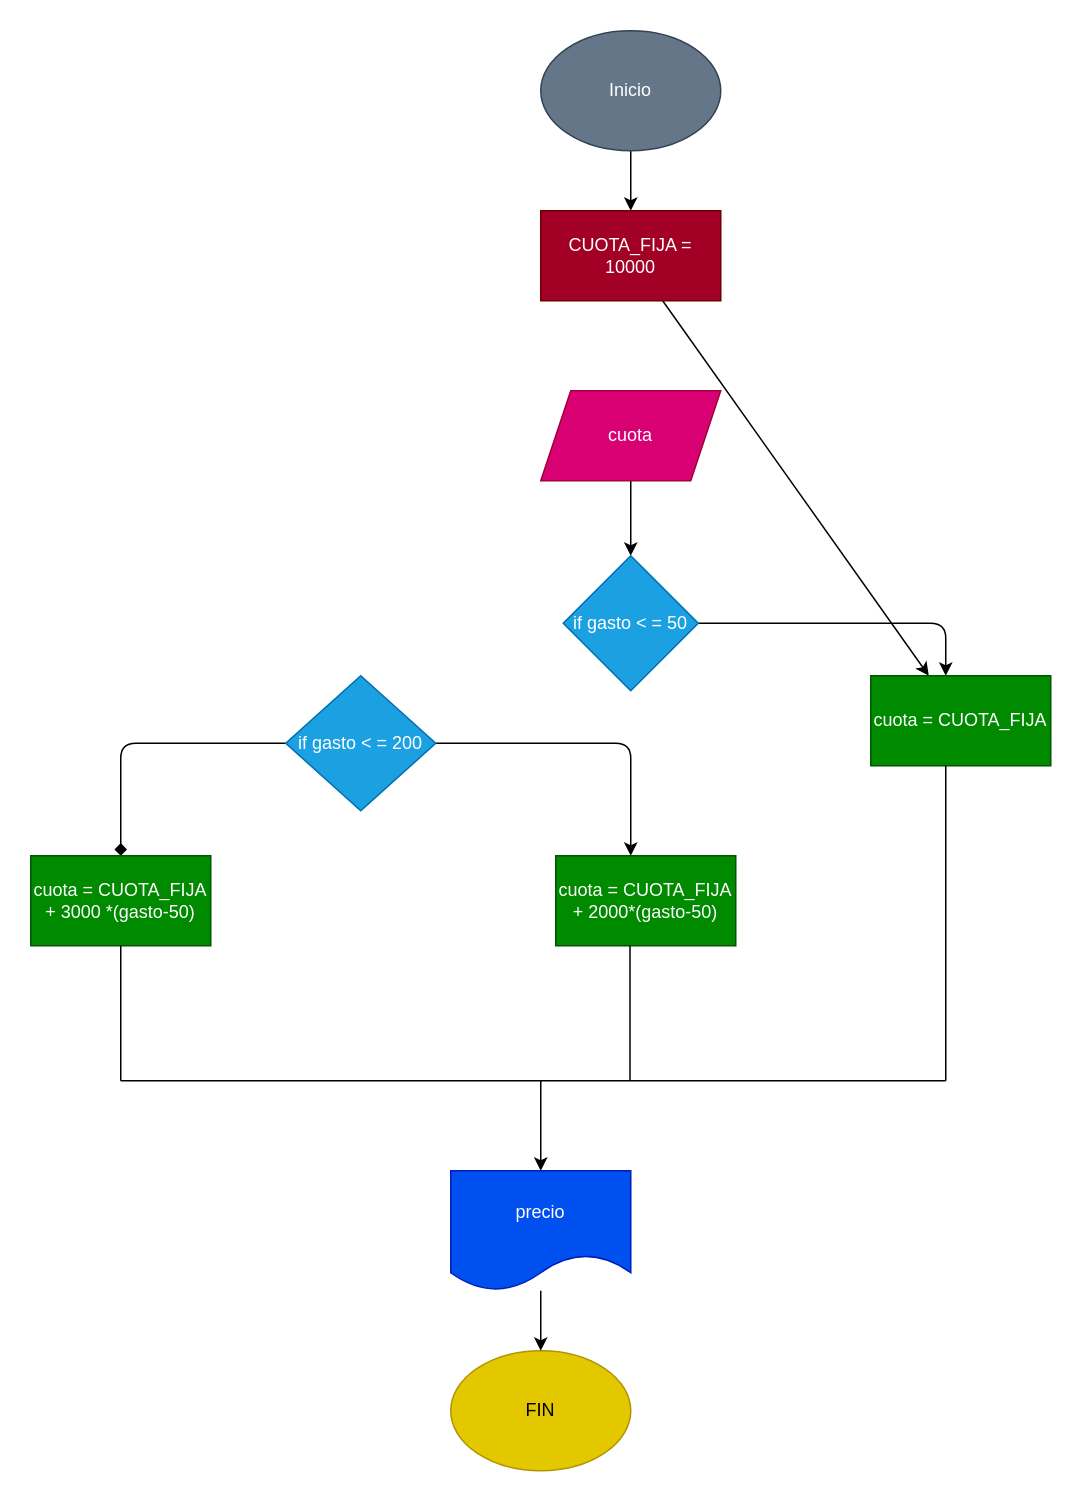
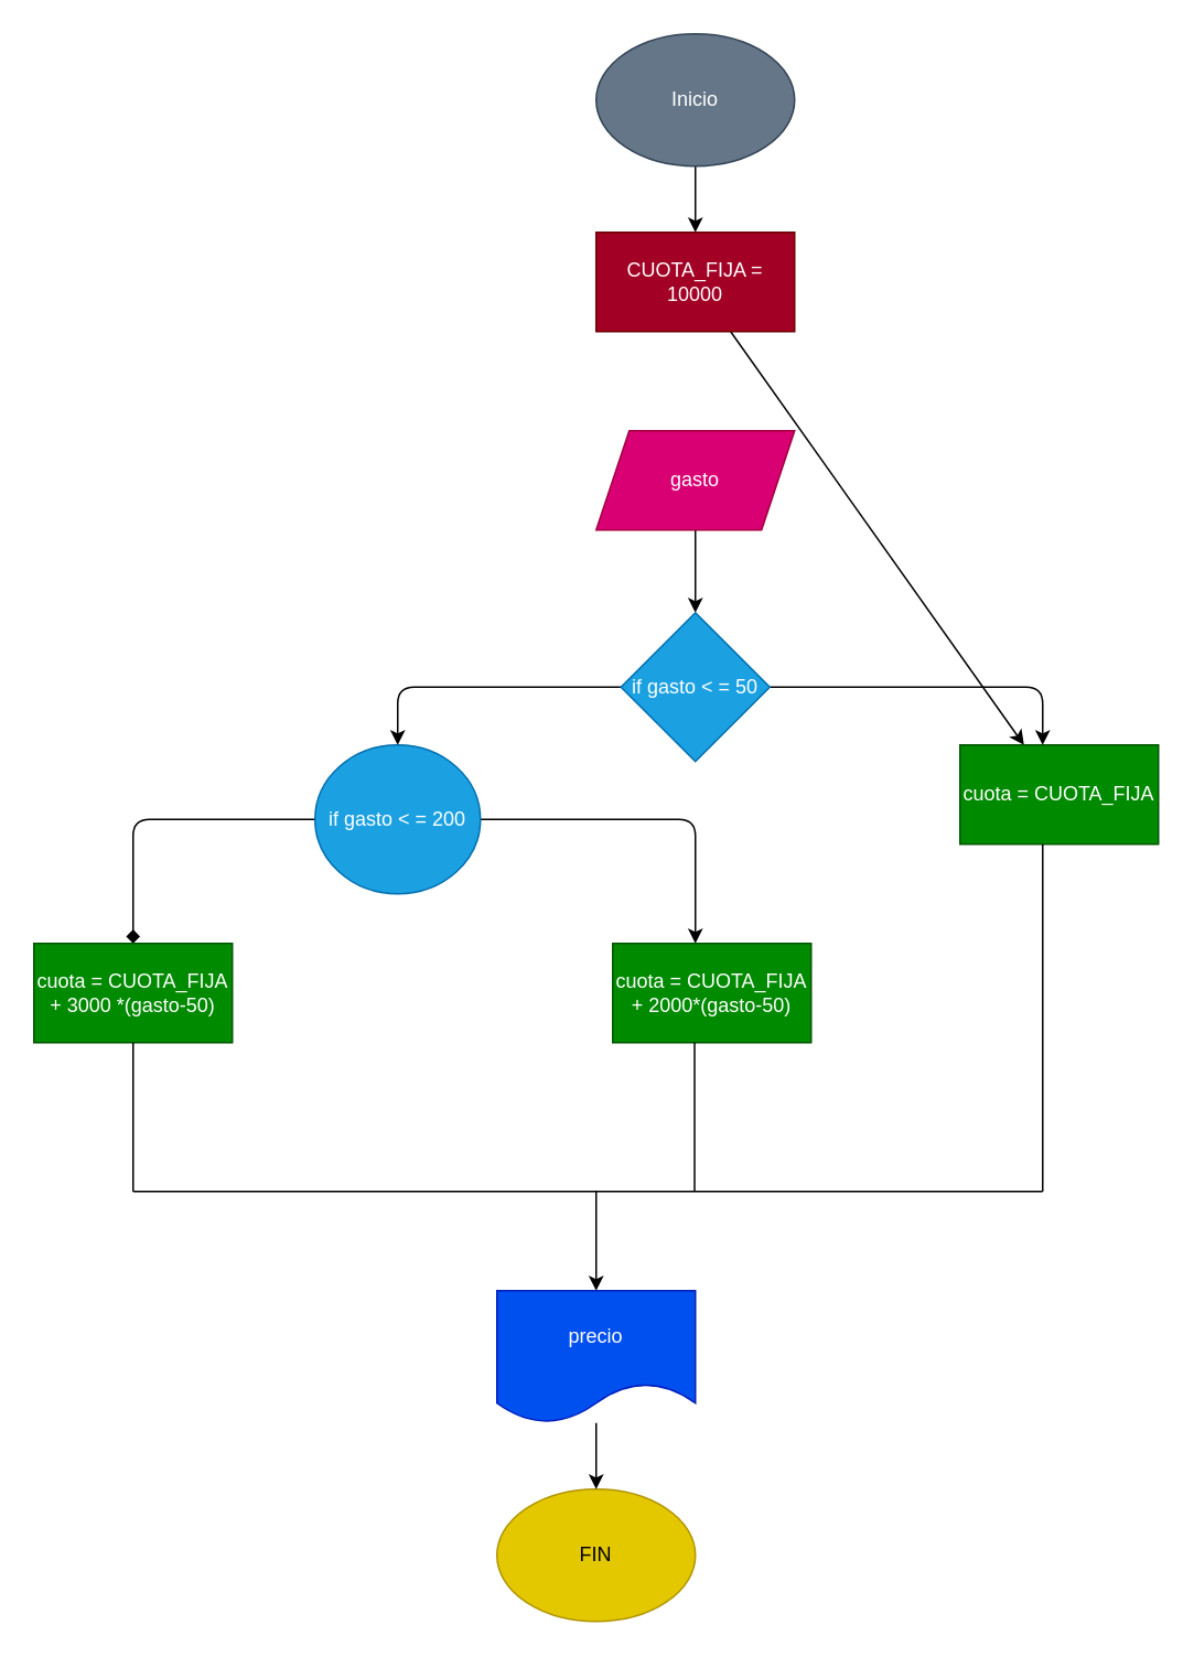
  <mxCell id="0" />
  <mxCell id="1" parent="0" />
  <mxCell id="2" value="" style="edgeStyle=none;html=1;" edge="1" parent="1" source="3" target="5"><mxGeometry relative="1" as="geometry" /></mxCell>
  <mxCell id="3" value="Inicio" style="ellipse;whiteSpace=wrap;html=1;fillColor=#647687;fontColor=#ffffff;strokeColor=#314354;" vertex="1" parent="1"><mxGeometry x="360" y="20" width="120" height="80" as="geometry" /></mxCell>
  <mxCell id="4" value="" style="edgeStyle=none;html=1;" edge="1" parent="1" source="5" target="11"><mxGeometry relative="1" as="geometry" /></mxCell>
  <mxCell id="5" value="CUOTA_FIJA = 10000" style="whiteSpace=wrap;html=1;fillColor=#a20025;fontColor=#ffffff;strokeColor=#6F0000;" vertex="1" parent="1"><mxGeometry x="360" y="140" width="120" height="60" as="geometry" /></mxCell>
  <mxCell id="6" value="" style="edgeStyle=none;html=1;" edge="1" parent="1" source="7" target="10"><mxGeometry relative="1" as="geometry" /></mxCell>
- <mxCell id="7" value="cuota" style="shape=parallelogram;perimeter=parallelogramPerimeter;whiteSpace=wrap;html=1;fixedSize=1;fillColor=#d80073;fontColor=#ffffff;strokeColor=#A50040;" vertex="1" parent="1"><mxGeometry x="360" y="260" width="120" height="60" as="geometry" /></mxCell>
+ <mxCell id="7" value="gasto" style="shape=parallelogram;perimeter=parallelogramPerimeter;whiteSpace=wrap;html=1;fixedSize=1;fillColor=#d80073;fontColor=#ffffff;strokeColor=#A50040;" vertex="1" parent="1"><mxGeometry x="360" y="260" width="120" height="60" as="geometry" /></mxCell>
  <mxCell id="8" value="" style="edgeStyle=none;html=1;" edge="1" parent="1" source="10"><mxGeometry relative="1" as="geometry"><mxPoint x="630" y="450" as="targetPoint" /><Array as="points"><mxPoint x="630" y="415" /></Array></mxGeometry></mxCell>
+ <mxCell id="9" value="" style="edgeStyle=none;html=1;" edge="1" parent="1" source="10" target="14"><mxGeometry relative="1" as="geometry"><mxPoint x="240" y="440" as="targetPoint" /><Array as="points"><mxPoint x="240" y="415" /></Array></mxGeometry></mxCell>
  <mxCell id="10" value="if gasto &amp;lt; = 50" style="rhombus;whiteSpace=wrap;html=1;fillColor=#1ba1e2;fontColor=#ffffff;strokeColor=#006EAF;" vertex="1" parent="1"><mxGeometry x="375" y="370" width="90" height="90" as="geometry" /></mxCell>
  <mxCell id="11" value="cuota = CUOTA_FIJA" style="whiteSpace=wrap;html=1;fillColor=#008a00;fontColor=#ffffff;strokeColor=#005700;" vertex="1" parent="1"><mxGeometry x="580" y="450" width="120" height="60" as="geometry" /></mxCell>
  <mxCell id="12" value="" style="edgeStyle=none;html=1;" edge="1" parent="1" source="14"><mxGeometry relative="1" as="geometry"><mxPoint x="420" y="570" as="targetPoint" /><Array as="points"><mxPoint x="420" y="495" /><mxPoint x="420" y="560" /></Array></mxGeometry></mxCell>
  <mxCell id="13" value="" style="edgeStyle=none;html=1;endArrow=diamond;" edge="1" parent="1" source="14" target="16"><mxGeometry relative="1" as="geometry"><Array as="points"><mxPoint x="80" y="495" /></Array></mxGeometry></mxCell>
- <mxCell id="14" value="if gasto &amp;lt; = 200" style="rhombus;whiteSpace=wrap;html=1;fillColor=#1ba1e2;fontColor=#ffffff;strokeColor=#006EAF;" vertex="1" parent="1"><mxGeometry x="190" y="450" width="100" height="90" as="geometry" /></mxCell>
+ <mxCell id="14" value="if gasto &amp;lt; = 200" style="ellipse;whiteSpace=wrap;html=1;fillColor=#1ba1e2;fontColor=#ffffff;strokeColor=#006EAF;" vertex="1" parent="1"><mxGeometry x="190" y="450" width="100" height="90" as="geometry" /></mxCell>
  <mxCell id="15" value="cuota = CUOTA_FIJA + 2000*(gasto-50)" style="whiteSpace=wrap;html=1;fillColor=#008a00;fontColor=#ffffff;strokeColor=#005700;" vertex="1" parent="1"><mxGeometry x="370" y="570" width="120" height="60" as="geometry" /></mxCell>
  <mxCell id="16" value="cuota = CUOTA_FIJA + 3000 *(gasto-50)" style="whiteSpace=wrap;html=1;fillColor=#008a00;fontColor=#ffffff;strokeColor=#005700;" vertex="1" parent="1"><mxGeometry x="20" y="570" width="120" height="60" as="geometry" /></mxCell>
  <mxCell id="17" value="" style="endArrow=none;html=1;entryX=0.5;entryY=1;entryDx=0;entryDy=0;" edge="1" parent="1" target="16"><mxGeometry width="50" height="50" relative="1" as="geometry"><mxPoint x="80" y="720" as="sourcePoint" /><mxPoint x="110" y="670" as="targetPoint" /></mxGeometry></mxCell>
  <mxCell id="18" value="" style="endArrow=none;html=1;entryX=0.5;entryY=1;entryDx=0;entryDy=0;" edge="1" parent="1"><mxGeometry width="50" height="50" relative="1" as="geometry"><mxPoint x="419.5" y="720" as="sourcePoint" /><mxPoint x="419.5" y="630" as="targetPoint" /></mxGeometry></mxCell>
  <mxCell id="19" value="" style="endArrow=none;html=1;entryX=0.5;entryY=1;entryDx=0;entryDy=0;" edge="1" parent="1"><mxGeometry width="50" height="50" relative="1" as="geometry"><mxPoint x="630" y="720" as="sourcePoint" /><mxPoint x="630" y="510" as="targetPoint" /></mxGeometry></mxCell>
  <mxCell id="20" value="" style="endArrow=none;html=1;" edge="1" parent="1"><mxGeometry width="50" height="50" relative="1" as="geometry"><mxPoint x="80" y="720" as="sourcePoint" /><mxPoint x="630" y="720" as="targetPoint" /></mxGeometry></mxCell>
  <mxCell id="21" value="" style="endArrow=classic;html=1;" edge="1" parent="1"><mxGeometry width="50" height="50" relative="1" as="geometry"><mxPoint x="360" y="720" as="sourcePoint" /><mxPoint x="360" y="780" as="targetPoint" /></mxGeometry></mxCell>
  <mxCell id="22" value="FIN" style="ellipse;whiteSpace=wrap;html=1;fillColor=#e3c800;fontColor=#000000;strokeColor=#B09500;" vertex="1" parent="1"><mxGeometry x="300" y="900" width="120" height="80" as="geometry" /></mxCell>
  <mxCell id="23" value="" style="edgeStyle=none;html=1;" edge="1" parent="1" source="24" target="22"><mxGeometry relative="1" as="geometry" /></mxCell>
  <mxCell id="24" value="precio" style="shape=document;whiteSpace=wrap;html=1;boundedLbl=1;fillColor=#0050ef;fontColor=#ffffff;strokeColor=#001DBC;" vertex="1" parent="1"><mxGeometry x="300" y="780" width="120" height="80" as="geometry" /></mxCell>
